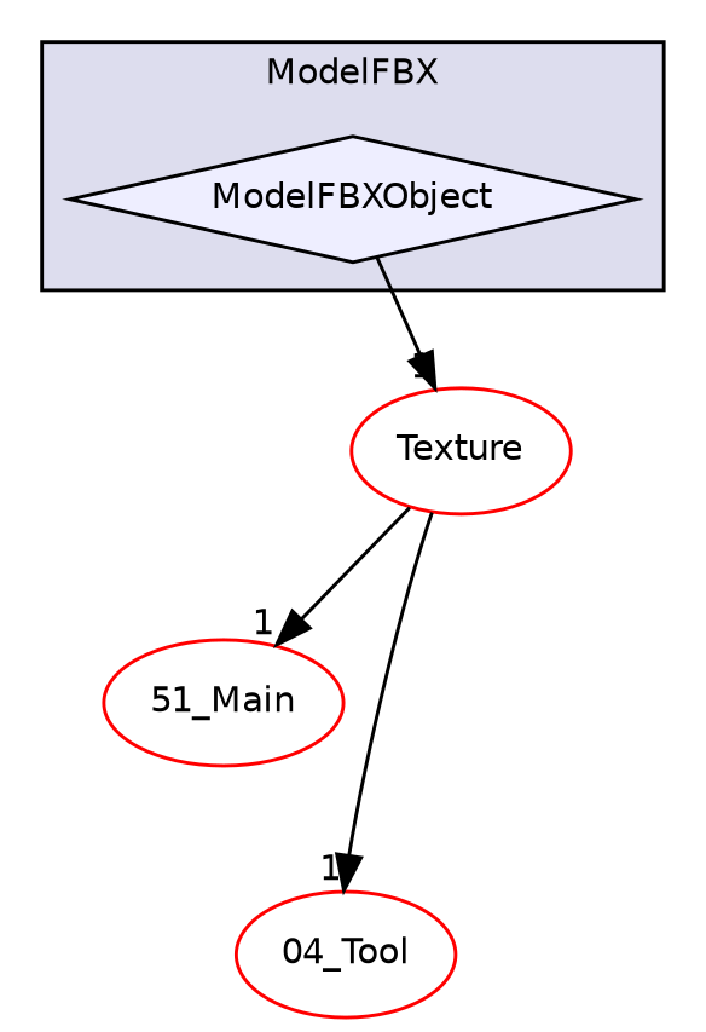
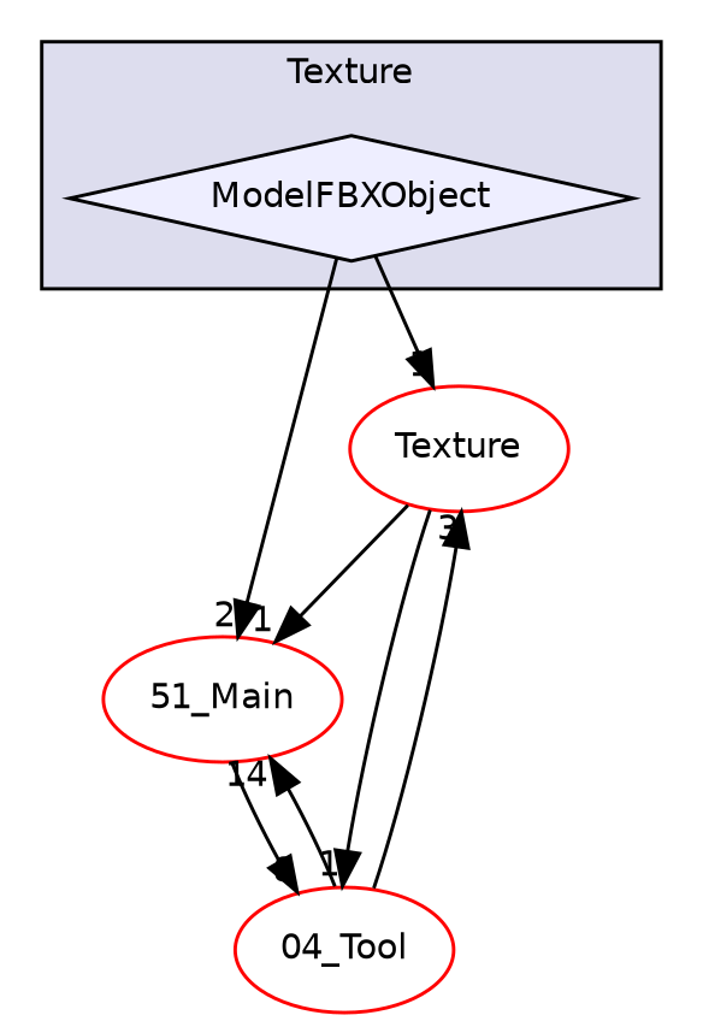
  digraph {
    compound=true
    node [fillcolor=white fontname=Helvetica fontsize=10 shape=ellipse style=filled color=red]
    edge [headlabel=1 labeldistance=1.5 labelfontname=Helvetica labelfontsize=10]
    n1 [fillcolor="#eeeeff" label=ModelFBXObject pencolor=black shape=diamond color=""]
    n2 [label=Texture]
    n3 [label="51_Main"]
    n4 [label="04_Tool"]
    subgraph cluster_1 {
      bgcolor="#ddddee"
      fontname=Helvetica
      fontsize=10
-     label=ModelFBX
+     label=Texture
      pencolor=black
      n1
    }
    n1 -> n2
+   n1 -> n3 [headlabel=2]
    n2 -> n3
    n2 -> n4
+   n3 -> n4 [headlabel=8]
+   n4 -> n2 [headlabel=3]
+   n4 -> n3 [headlabel=14]
  }
